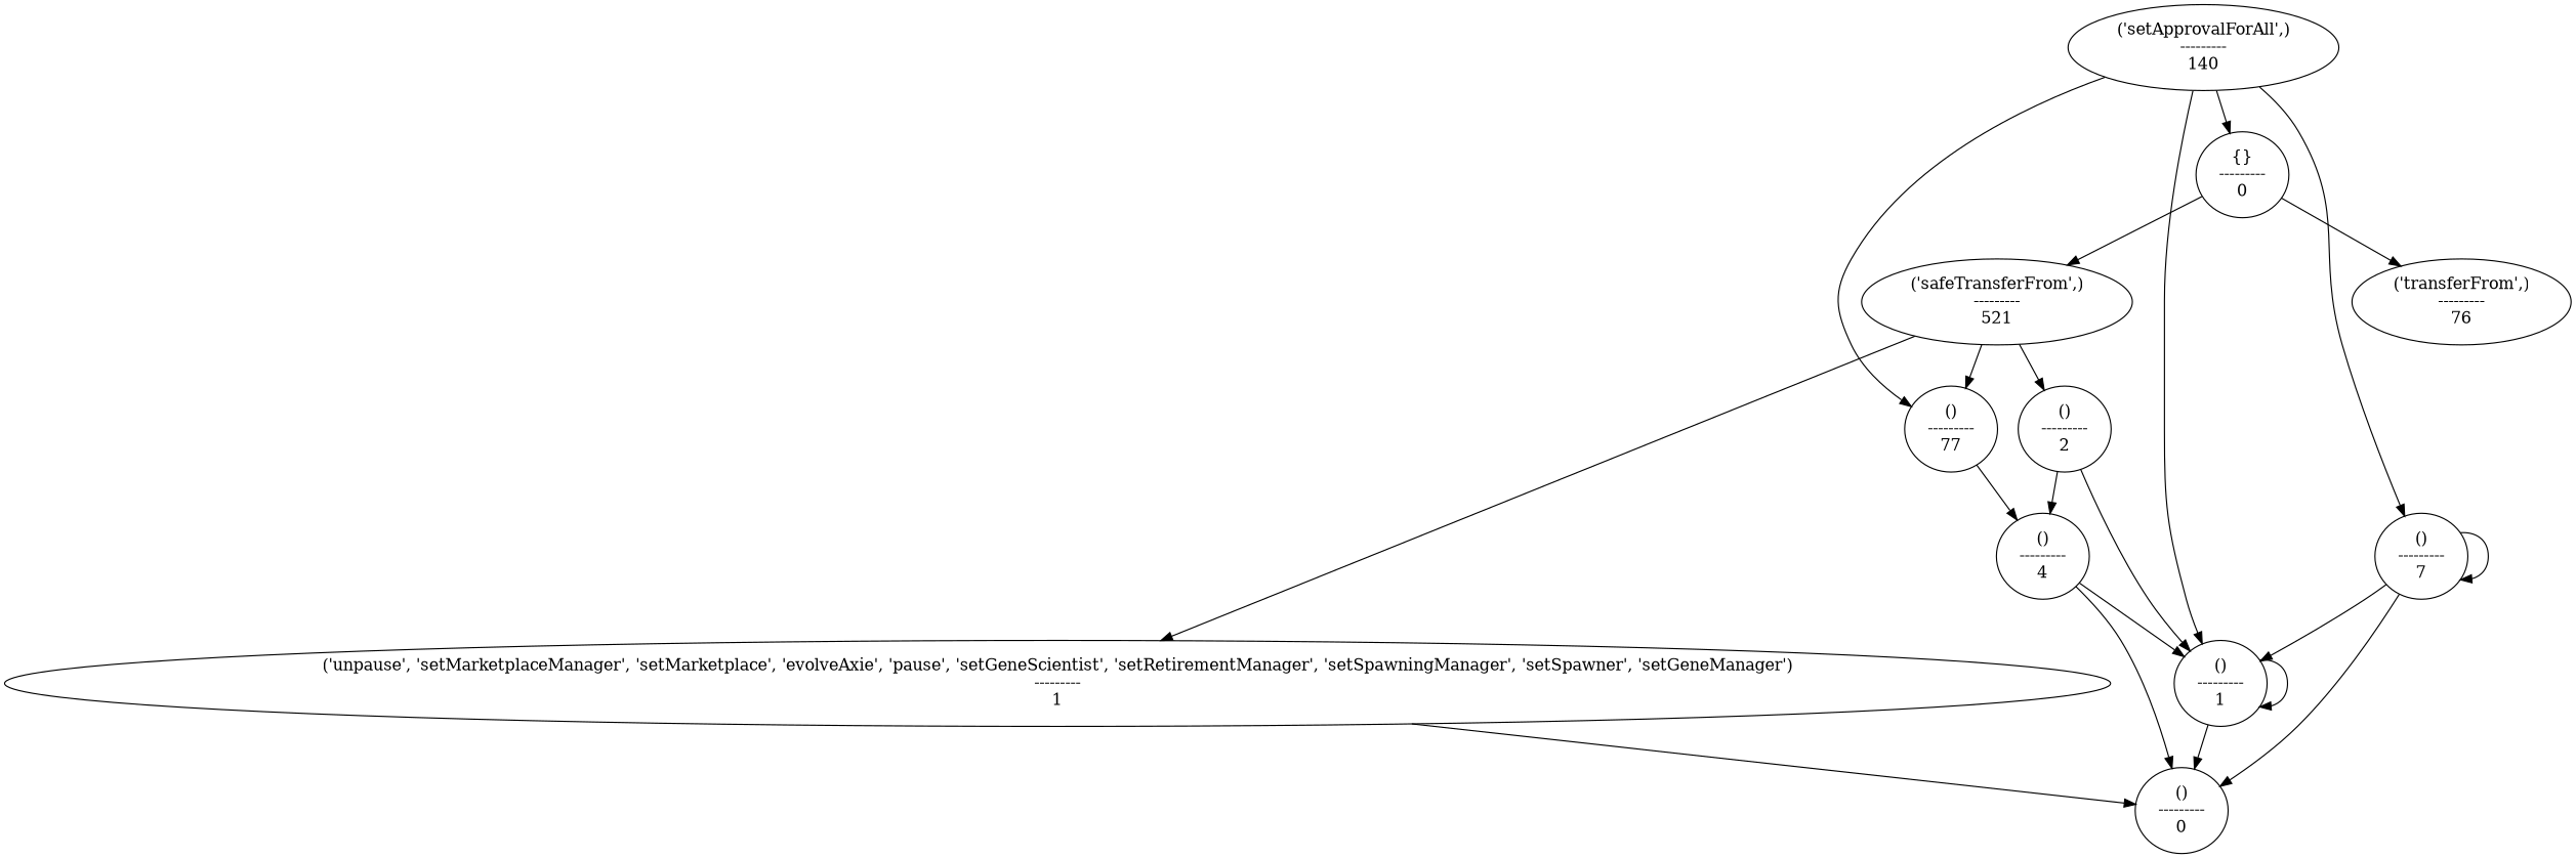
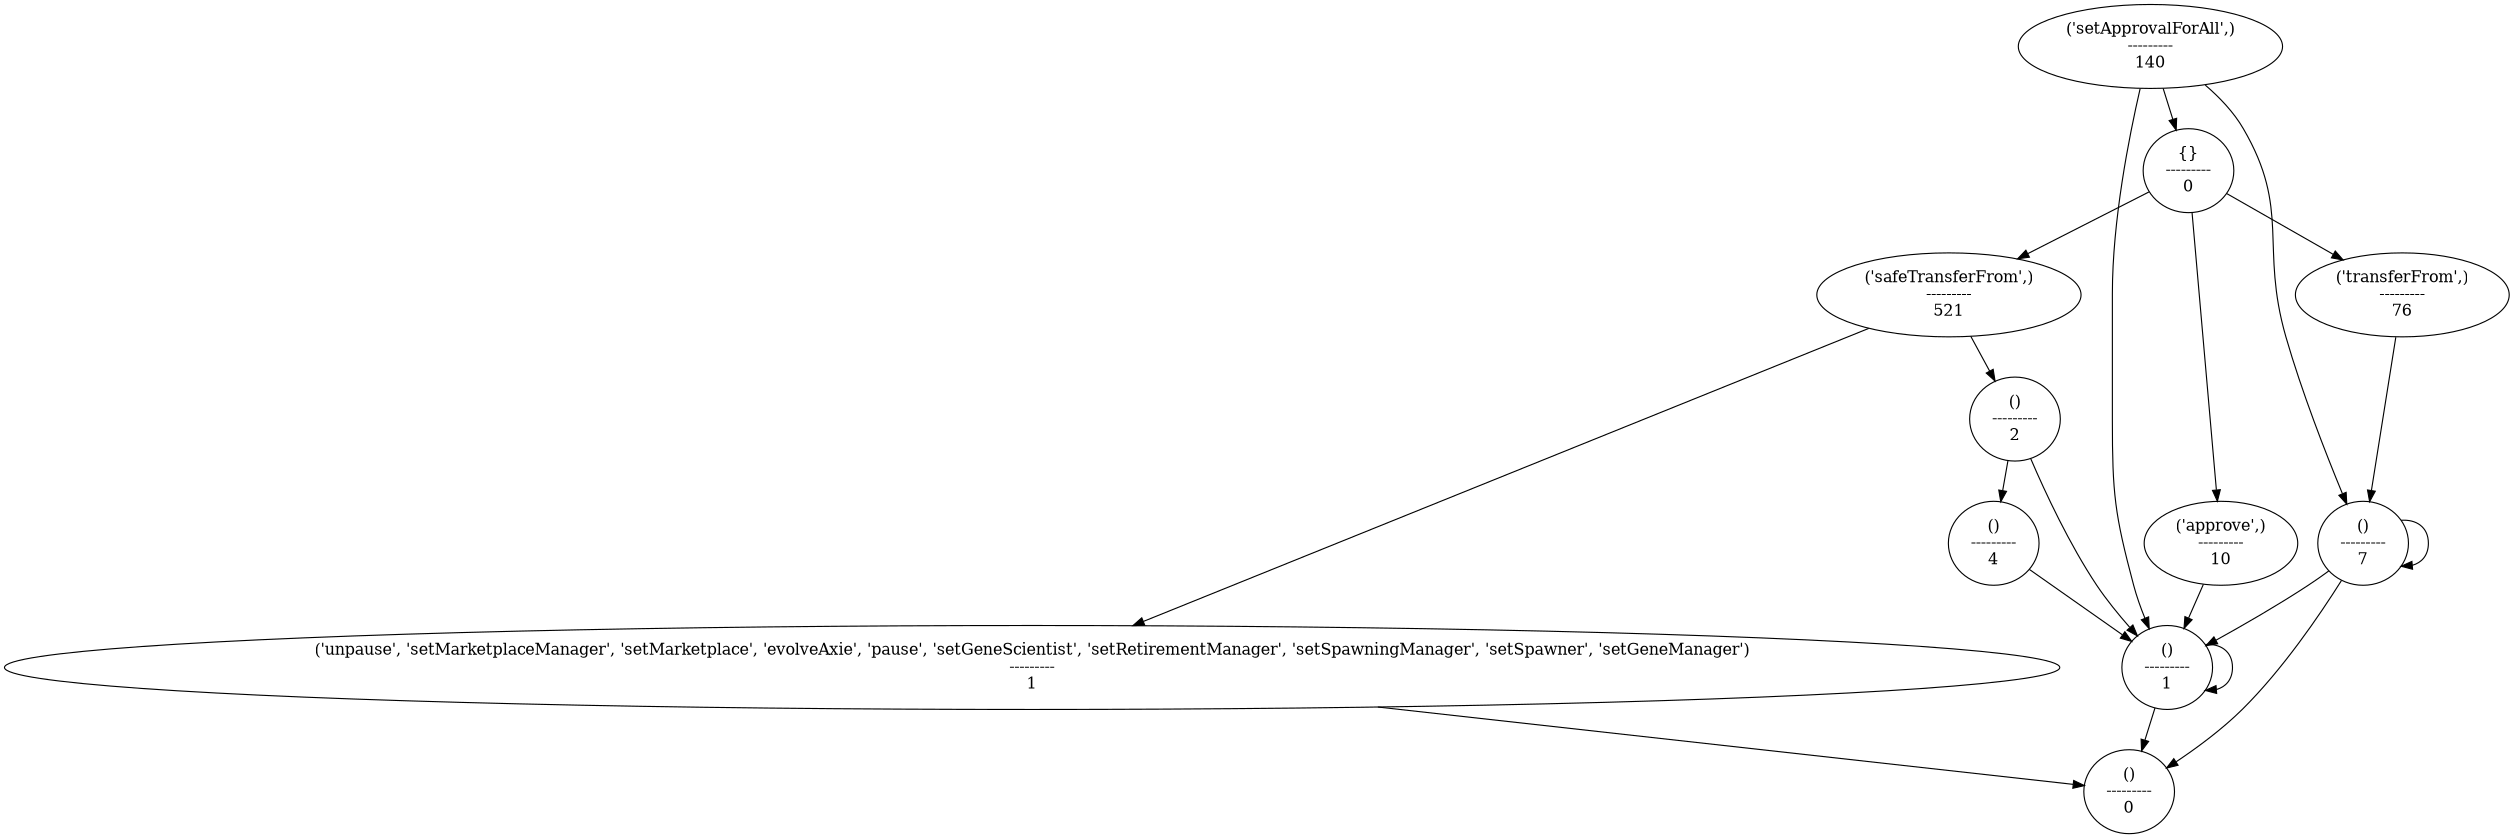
  strict digraph {
    "{}\n---------\n0"
    "('safeTransferFrom',)\n---------\n521"
    "('transferFrom',)\n---------\n76"
-   "()\n---------\n77"
+   "('approve',)\n---------\n10"
    "()\n---------\n2"
    "('unpause', 'setMarketplaceManager', 'setMarketplace', 'evolveAxie', 'pause', 'setGeneScientist', 'setRetirementManager', 'setSpawningManager', 'setSpawner', 'setGeneManager')\n---------\n1"
    "('setApprovalForAll',)\n---------\n140"
    "()\n---------\n7"
    "()\n---------\n1"
    "()\n---------\n4"
    "()\n---------\n0"
    "{}\n---------\n0" -> "('safeTransferFrom',)\n---------\n521"
    "{}\n---------\n0" -> "('transferFrom',)\n---------\n76"
-   "('safeTransferFrom',)\n---------\n521" -> "()\n---------\n77"
+   "{}\n---------\n0" -> "('approve',)\n---------\n10"
    "('safeTransferFrom',)\n---------\n521" -> "()\n---------\n2"
    "('safeTransferFrom',)\n---------\n521" -> "('unpause', 'setMarketplaceManager', 'setMarketplace', 'evolveAxie', 'pause', 'setGeneScientist', 'setRetirementManager', 'setSpawningManager', 'setSpawner', 'setGeneManager')\n---------\n1"
-   "()\n---------\n77" -> "()\n---------\n4"
+   "('transferFrom',)\n---------\n76" -> "()\n---------\n7"
+   "('approve',)\n---------\n10" -> "()\n---------\n1"
    "()\n---------\n2" -> "()\n---------\n1"
    "()\n---------\n2" -> "()\n---------\n4"
    "('unpause', 'setMarketplaceManager', 'setMarketplace', 'evolveAxie', 'pause', 'setGeneScientist', 'setRetirementManager', 'setSpawningManager', 'setSpawner', 'setGeneManager')\n---------\n1" -> "()\n---------\n0"
    "('setApprovalForAll',)\n---------\n140" -> "{}\n---------\n0"
-   "('setApprovalForAll',)\n---------\n140" -> "()\n---------\n77"
    "('setApprovalForAll',)\n---------\n140" -> "()\n---------\n7"
    "('setApprovalForAll',)\n---------\n140" -> "()\n---------\n1"
    "()\n---------\n7" -> "()\n---------\n7"
    "()\n---------\n7" -> "()\n---------\n1"
    "()\n---------\n7" -> "()\n---------\n0"
    "()\n---------\n1" -> "()\n---------\n1"
    "()\n---------\n1" -> "()\n---------\n0"
    "()\n---------\n4" -> "()\n---------\n1"
-   "()\n---------\n4" -> "()\n---------\n0"
  }
